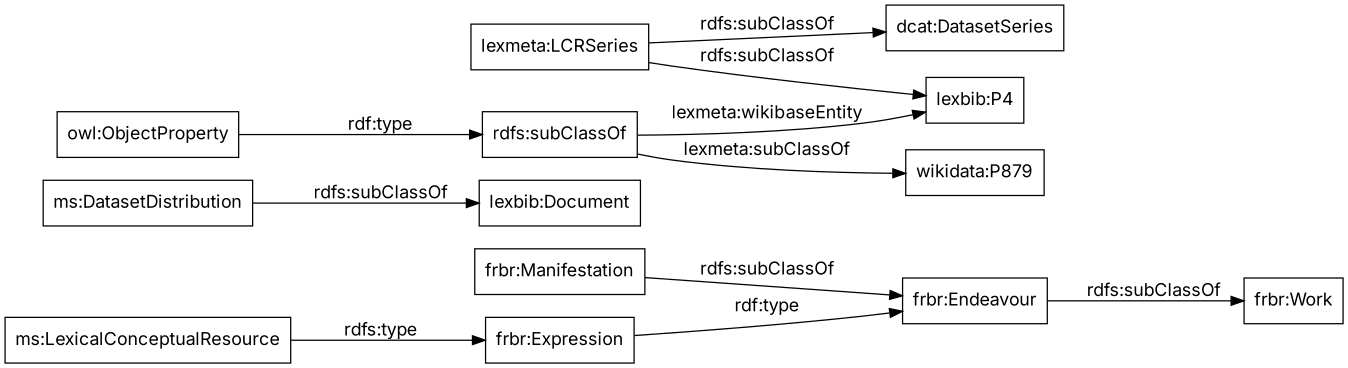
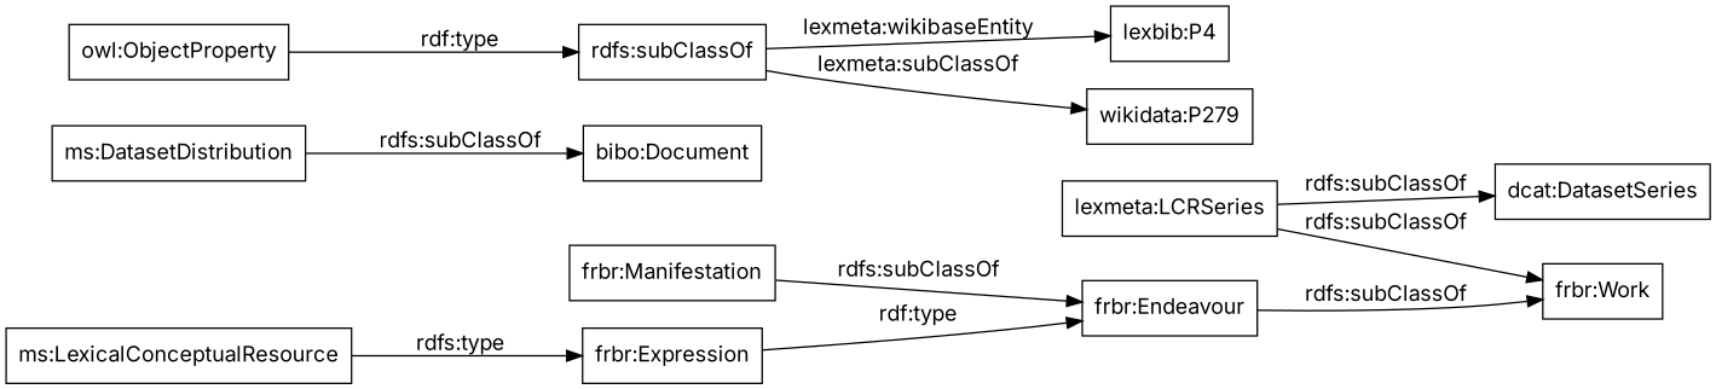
  digraph {
    fontname=Inter
    rankdir=LR
    node [color=black fontname=Inter shape=rectangle]
    edge [fontname=Inter]
    "frbr:Expression"
    "frbr:Endeavour"
    "frbr:Work"
    "ms:LexicalConceptualResource"
    "ms:DatasetDistribution"
-   "bibo:Document" [label="lexbib:Document"]
+   "bibo:Document"
    "frbr:Manifestation"
    "lexmeta:LCRSeries"
    "dcat:DatasetSeries"
    "rdfs:subClassOf"
    "lexbib:P4"
-   "wikidata:P279" [label="wikidata:P879"]
+   "wikidata:P279"
    "owl:ObjectProperty"
    "frbr:Expression" -> "frbr:Endeavour" [label="rdf:type"]
    "frbr:Endeavour" -> "frbr:Work" [label="rdfs:subClassOf"]
    "ms:LexicalConceptualResource" -> "frbr:Expression" [label="rdfs:type"]
    "ms:DatasetDistribution" -> "bibo:Document" [label="rdfs:subClassOf"]
    "frbr:Manifestation" -> "frbr:Endeavour" [label="rdfs:subClassOf"]
-   "lexmeta:LCRSeries" -> "lexbib:P4" [label="rdfs:subClassOf"]
+   "lexmeta:LCRSeries" -> "frbr:Work" [label="rdfs:subClassOf"]
    "lexmeta:LCRSeries" -> "dcat:DatasetSeries" [label="rdfs:subClassOf"]
    "rdfs:subClassOf" -> "lexbib:P4" [label="lexmeta:wikibaseEntity"]
    "rdfs:subClassOf" -> "wikidata:P279" [label="lexmeta:subClassOf"]
    "owl:ObjectProperty" -> "rdfs:subClassOf" [label="rdf:type"]
  }
